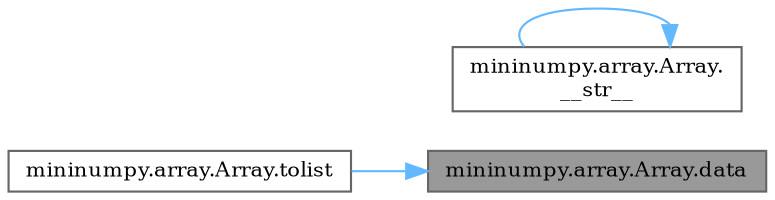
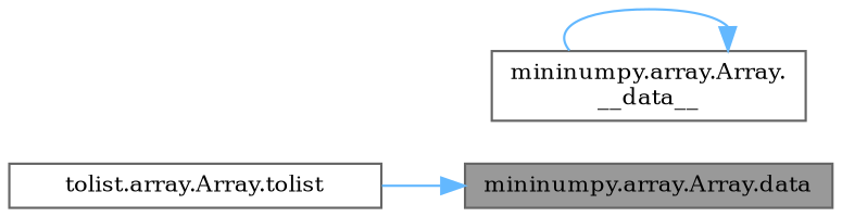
  digraph {
    fontname="DejaVu Serif"
    rankdir=RL
    node [color=grey40 fillcolor=white fontname="DejaVu Serif" fontsize=10 shape=box style=filled]
    edge [color=steelblue1 dir=back fontname="DejaVu Serif" fontsize=10 labelfontname=Helvetica labelfontsize=10 style=solid]
    n1 [color=gray40 fillcolor=grey60 fontcolor=black height=0.2 label="mininumpy.array.Array.data" width=0.4]
-   n2 [height=0.2 label="mininumpy.array.Array.tolist" width=0.4]
-   n3 [height=0.2 label="mininumpy.array.Array.\l__str__" width=0.4]
+   n2 [height=0.2 label="tolist.array.Array.tolist" width=0.4]
+   n3 [height=0.2 label="mininumpy.array.Array.\l__data__" width=0.4]
    n1 -> n2
    n3 -> n3
  }
